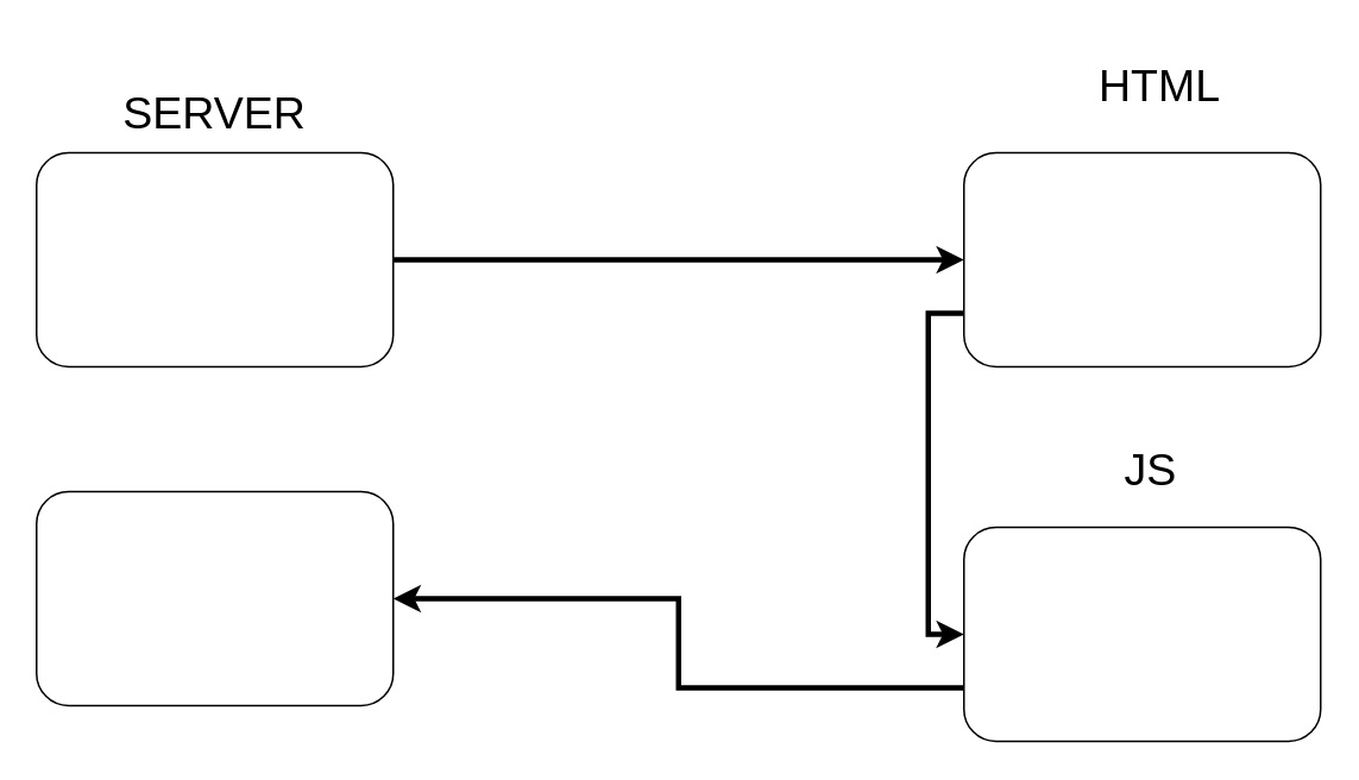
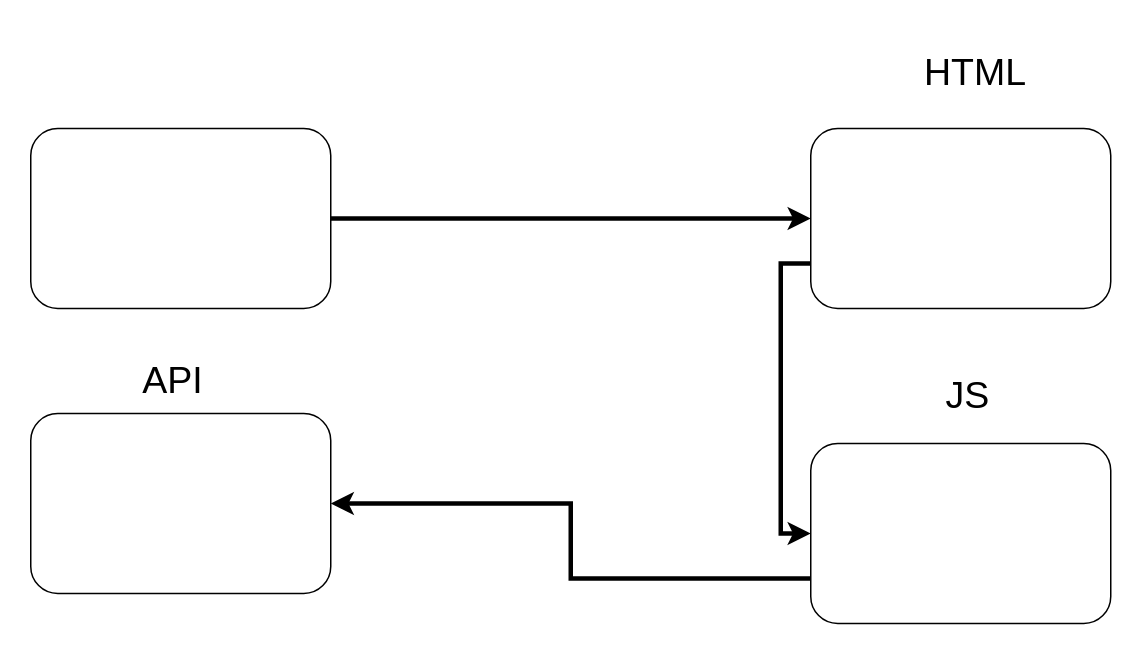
  <mxCell id="0" />
  <mxCell id="1" parent="0" />
  <mxCell id="2" value="" style="rounded=1;whiteSpace=wrap;html=1;" vertex="1" parent="1"><mxGeometry x="20" y="85" width="200" height="120" as="geometry" /></mxCell>
  <mxCell id="3" style="edgeStyle=orthogonalEdgeStyle;rounded=0;orthogonalLoop=1;jettySize=auto;html=1;exitX=0;exitY=0.75;exitDx=0;exitDy=0;entryX=0;entryY=0.5;entryDx=0;entryDy=0;fontSize=25;strokeWidth=3;" edge="1" parent="1" source="4" target="10"><mxGeometry relative="1" as="geometry" /></mxCell>
  <mxCell id="4" value="" style="rounded=1;whiteSpace=wrap;html=1;" vertex="1" parent="1"><mxGeometry x="540" y="85" width="200" height="120" as="geometry" /></mxCell>
  <mxCell id="5" value="" style="rounded=1;whiteSpace=wrap;html=1;" vertex="1" parent="1"><mxGeometry x="20" y="275" width="200" height="120" as="geometry" /></mxCell>
- <mxCell id="7" value="SERVER" style="text;strokeColor=none;fillColor=none;align=center;verticalAlign=middle;spacingLeft=4;spacingRight=4;overflow=hidden;points=[[0,0.5],[1,0.5]];portConstraint=eastwest;rotatable=0;fontSize=25;" vertex="1" parent="1"><mxGeometry x="65" y="35" width="110" height="50" as="geometry" /></mxCell>
+ <mxCell id="6" value="API" style="text;strokeColor=none;fillColor=none;align=center;verticalAlign=middle;spacingLeft=4;spacingRight=4;overflow=hidden;points=[[0,0.5],[1,0.5]];portConstraint=eastwest;rotatable=0;fontSize=25;" vertex="1" parent="1"><mxGeometry x="60" y="225" width="110" height="50" as="geometry" /></mxCell>
  <mxCell id="8" value="HTML" style="text;strokeColor=none;fillColor=none;align=center;verticalAlign=middle;spacingLeft=4;spacingRight=4;overflow=hidden;points=[[0,0.5],[1,0.5]];portConstraint=eastwest;rotatable=0;fontSize=25;" vertex="1" parent="1"><mxGeometry x="595" y="20" width="110" height="50" as="geometry" /></mxCell>
  <mxCell id="9" style="edgeStyle=orthogonalEdgeStyle;rounded=0;orthogonalLoop=1;jettySize=auto;html=1;exitX=0;exitY=0.75;exitDx=0;exitDy=0;fontSize=25;strokeWidth=3;entryX=1;entryY=0.5;entryDx=0;entryDy=0;" edge="1" parent="1" source="10" target="5"><mxGeometry relative="1" as="geometry"><mxPoint x="380" y="55" as="targetPoint" /></mxGeometry></mxCell>
  <mxCell id="10" value="" style="rounded=1;whiteSpace=wrap;html=1;" vertex="1" parent="1"><mxGeometry x="540" y="295" width="200" height="120" as="geometry" /></mxCell>
  <mxCell id="11" value="JS" style="text;strokeColor=none;fillColor=none;align=center;verticalAlign=middle;spacingLeft=4;spacingRight=4;overflow=hidden;points=[[0,0.5],[1,0.5]];portConstraint=eastwest;rotatable=0;fontSize=25;" vertex="1" parent="1"><mxGeometry x="590" y="235" width="110" height="50" as="geometry" /></mxCell>
  <mxCell id="12" value="" style="endArrow=classic;html=1;rounded=0;fontSize=25;exitX=1;exitY=0.5;exitDx=0;exitDy=0;entryX=0;entryY=0.5;entryDx=0;entryDy=0;strokeWidth=3;" edge="1" parent="1" source="2" target="4"><mxGeometry width="50" height="50" relative="1" as="geometry"><mxPoint x="340" y="275" as="sourcePoint" /><mxPoint x="390" y="225" as="targetPoint" /></mxGeometry></mxCell>
